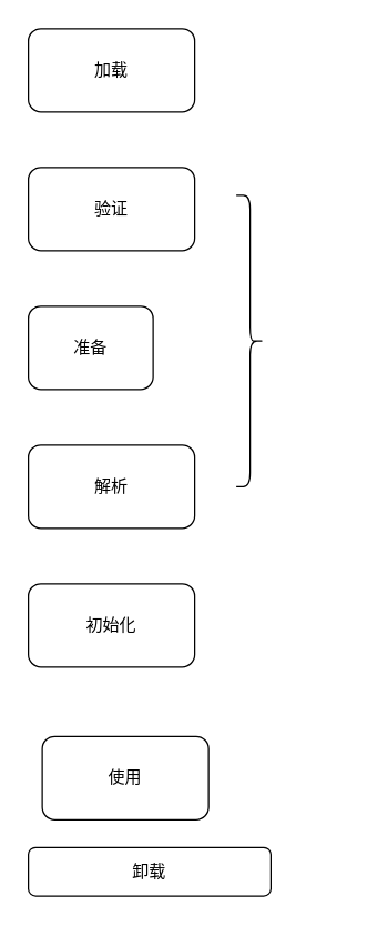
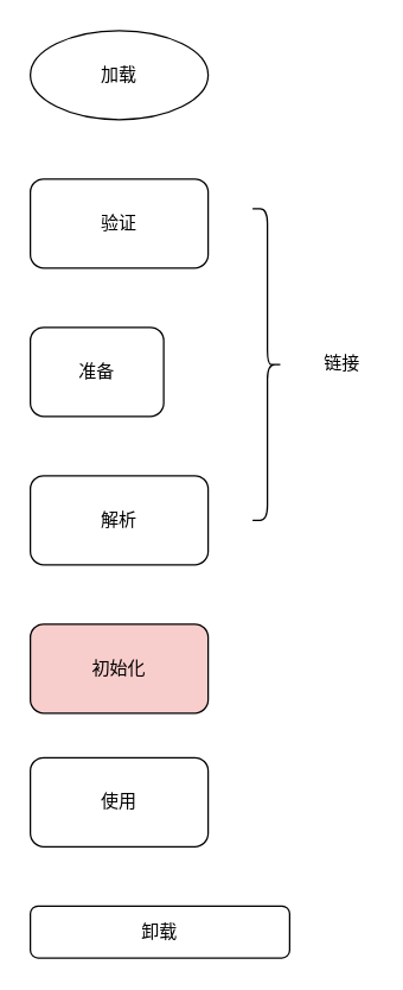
  <mxCell id="0" />
  <mxCell id="1" parent="0" />
- <mxCell id="2" value="加载" style="rounded=1;whiteSpace=wrap;html=1;" vertex="1" parent="1"><mxGeometry x="20" y="20" width="120" height="60" as="geometry" /></mxCell>
+ <mxCell id="2" value="加载" style="ellipse;whiteSpace=wrap;html=1;" vertex="1" parent="1"><mxGeometry x="20" y="20" width="120" height="60" as="geometry" /></mxCell>
  <mxCell id="3" value="验证" style="rounded=1;whiteSpace=wrap;html=1;" vertex="1" parent="1"><mxGeometry x="20" y="120" width="120" height="60" as="geometry" /></mxCell>
  <mxCell id="4" value="准备" style="rounded=1;whiteSpace=wrap;html=1;" vertex="1" parent="1"><mxGeometry x="20" y="220" width="90" height="60" as="geometry" /></mxCell>
  <mxCell id="5" value="解析" style="rounded=1;whiteSpace=wrap;html=1;" vertex="1" parent="1"><mxGeometry x="20" y="320" width="120" height="60" as="geometry" /></mxCell>
- <mxCell id="6" value="初始化" style="rounded=1;whiteSpace=wrap;html=1;" vertex="1" parent="1"><mxGeometry x="20" y="420" width="120" height="60" as="geometry" /></mxCell>
- <mxCell id="7" value="使用" style="rounded=1;whiteSpace=wrap;html=1;" vertex="1" parent="1"><mxGeometry x="30" y="530" width="120" height="60" as="geometry" /></mxCell>
+ <mxCell id="6" value="初始化" style="rounded=1;whiteSpace=wrap;html=1;fillColor=#f8cecc;" vertex="1" parent="1"><mxGeometry x="20" y="420" width="120" height="60" as="geometry" /></mxCell>
+ <mxCell id="7" value="使用" style="rounded=1;whiteSpace=wrap;html=1;" vertex="1" parent="1"><mxGeometry x="20" y="510" width="120" height="60" as="geometry" /></mxCell>
  <mxCell id="8" value="卸载" style="rounded=1;whiteSpace=wrap;html=1;" vertex="1" parent="1"><mxGeometry x="20" y="610" width="175" height="35" as="geometry" /></mxCell>
  <mxCell id="9" value="" style="shape=curlyBracket;whiteSpace=wrap;html=1;rounded=1;rotation=-180;" vertex="1" parent="1"><mxGeometry x="170" y="140" width="20" height="210" as="geometry" /></mxCell>
+ <mxCell id="10" value="链接" style="text;html=1;align=center;verticalAlign=middle;resizable=0;points=[];autosize=1;strokeColor=none;" vertex="1" parent="1"><mxGeometry x="210" y="235" width="40" height="20" as="geometry" /></mxCell>
